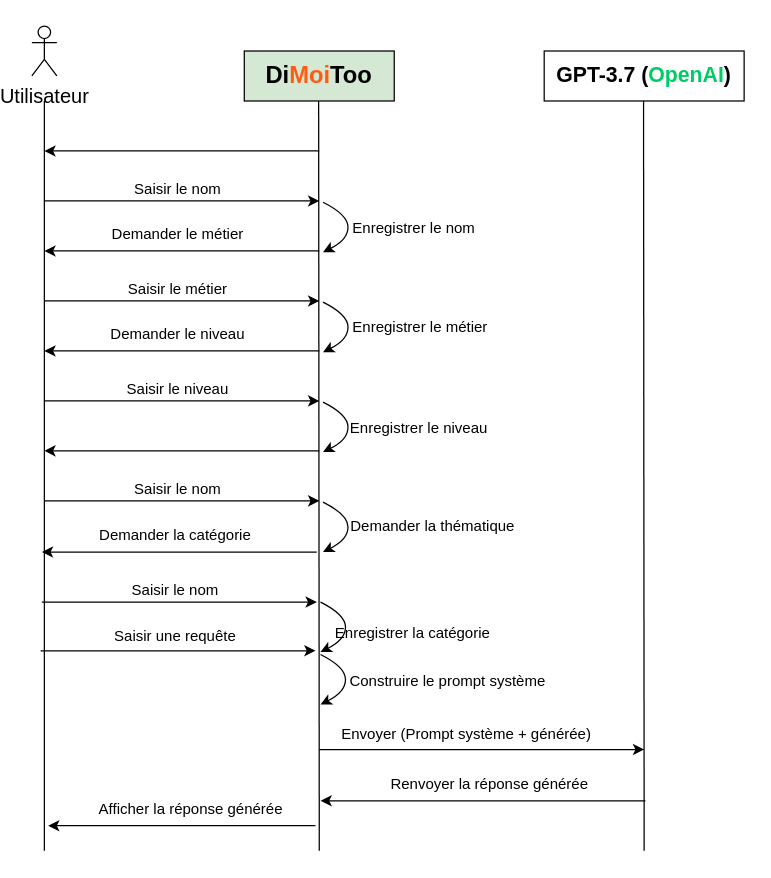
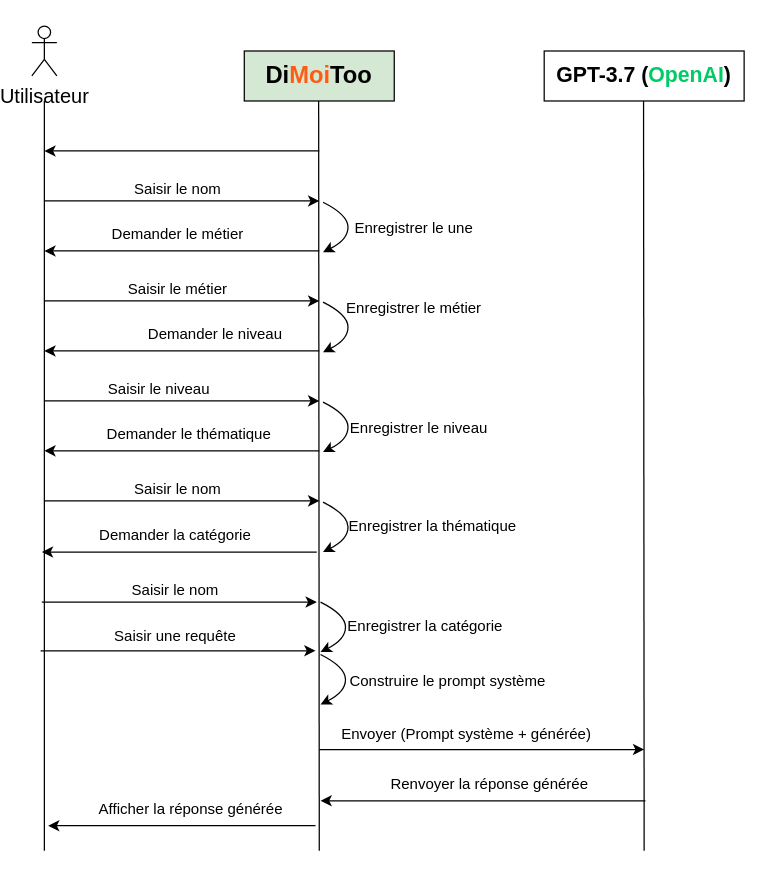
  <mxCell id="0" />
  <mxCell id="1" parent="0" />
  <mxCell id="2" value="Utilisateur" style="shape=umlActor;verticalLabelPosition=bottom;verticalAlign=top;html=1;outlineConnect=0;fontSize=16;" vertex="1" parent="1"><mxGeometry x="20" y="20" width="20" height="40" as="geometry" /></mxCell>
  <mxCell id="3" value="&lt;b style=&quot;font-size: 19px;&quot;&gt;Di&lt;font style=&quot;font-size: 19px;&quot; color=&quot;#ff5b14&quot;&gt;Moi&lt;/font&gt;Too&lt;/b&gt;" style="rounded=0;whiteSpace=wrap;html=1;fillColor=#d5e8d4;" vertex="1" parent="1"><mxGeometry x="190" y="40" width="120" height="40" as="geometry" /></mxCell>
  <mxCell id="4" value="" style="endArrow=none;html=1;rounded=0;" edge="1" parent="1"><mxGeometry width="50" height="50" relative="1" as="geometry"><mxPoint x="30" y="680" as="sourcePoint" /><mxPoint x="30" y="80" as="targetPoint" /></mxGeometry></mxCell>
  <mxCell id="5" value="" style="endArrow=none;html=1;rounded=0;" edge="1" parent="1"><mxGeometry width="50" height="50" relative="1" as="geometry"><mxPoint x="250" y="680" as="sourcePoint" /><mxPoint x="249.5" y="80" as="targetPoint" /></mxGeometry></mxCell>
  <mxCell id="6" value="&lt;b style=&quot;font-size: 17px;&quot;&gt;GPT-3.7 (&lt;font color=&quot;#00cc66&quot; style=&quot;font-size: 17px;&quot;&gt;OpenAI&lt;/font&gt;)&lt;/b&gt;" style="rounded=0;whiteSpace=wrap;html=1;fontSize=17;" vertex="1" parent="1"><mxGeometry x="430" y="40" width="160" height="40" as="geometry" /></mxCell>
  <mxCell id="7" value="" style="endArrow=none;html=1;rounded=0;" edge="1" parent="1"><mxGeometry width="50" height="50" relative="1" as="geometry"><mxPoint x="510" y="680" as="sourcePoint" /><mxPoint x="509.5" y="80" as="targetPoint" /></mxGeometry></mxCell>
  <mxCell id="8" value="" style="endArrow=classic;html=1;rounded=0;" edge="1" parent="1"><mxGeometry width="50" height="50" relative="1" as="geometry"><mxPoint x="250" y="120" as="sourcePoint" /><mxPoint x="30" y="120" as="targetPoint" /></mxGeometry></mxCell>
  <mxCell id="9" value="" style="endArrow=classic;html=1;rounded=0;" edge="1" parent="1"><mxGeometry width="50" height="50" relative="1" as="geometry"><mxPoint x="30" y="160" as="sourcePoint" /><mxPoint x="250" y="160" as="targetPoint" /></mxGeometry></mxCell>
  <mxCell id="10" value="Saisir le nom" style="text;html=1;align=center;verticalAlign=middle;whiteSpace=wrap;rounded=0;" vertex="1" parent="1"><mxGeometry x="72" y="141" width="130" height="20" as="geometry" /></mxCell>
  <mxCell id="11" value="" style="curved=1;endArrow=classic;html=1;rounded=0;" edge="1" parent="1"><mxGeometry width="50" height="50" relative="1" as="geometry"><mxPoint x="253" y="161" as="sourcePoint" /><mxPoint x="253" y="201" as="targetPoint" /><Array as="points"><mxPoint x="273" y="171" /><mxPoint x="273" y="191" /></Array></mxGeometry></mxCell>
- <mxCell id="12" value="Enregistrer le nom" style="text;html=1;align=center;verticalAlign=middle;whiteSpace=wrap;rounded=0;" vertex="1" parent="1"><mxGeometry x="261" y="172" width="130" height="20" as="geometry" /></mxCell>
+ <mxCell id="12" value="Enregistrer le une" style="text;html=1;align=center;verticalAlign=middle;whiteSpace=wrap;rounded=0;" vertex="1" parent="1"><mxGeometry x="261" y="172" width="130" height="20" as="geometry" /></mxCell>
  <mxCell id="13" value="" style="endArrow=classic;html=1;rounded=0;" edge="1" parent="1"><mxGeometry width="50" height="50" relative="1" as="geometry"><mxPoint x="250" y="200" as="sourcePoint" /><mxPoint x="30" y="200" as="targetPoint" /></mxGeometry></mxCell>
  <mxCell id="14" value="Demander le métier" style="text;html=1;align=center;verticalAlign=middle;whiteSpace=wrap;rounded=0;" vertex="1" parent="1"><mxGeometry x="72" y="177" width="130" height="20" as="geometry" /></mxCell>
  <mxCell id="15" value="" style="endArrow=classic;html=1;rounded=0;" edge="1" parent="1"><mxGeometry width="50" height="50" relative="1" as="geometry"><mxPoint x="30" y="240" as="sourcePoint" /><mxPoint x="250" y="240" as="targetPoint" /></mxGeometry></mxCell>
  <mxCell id="16" value="Saisir le métier" style="text;html=1;align=center;verticalAlign=middle;whiteSpace=wrap;rounded=0;" vertex="1" parent="1"><mxGeometry x="72" y="221" width="130" height="20" as="geometry" /></mxCell>
  <mxCell id="17" value="" style="curved=1;endArrow=classic;html=1;rounded=0;" edge="1" parent="1"><mxGeometry width="50" height="50" relative="1" as="geometry"><mxPoint x="253" y="241" as="sourcePoint" /><mxPoint x="253" y="281" as="targetPoint" /><Array as="points"><mxPoint x="273" y="251" /><mxPoint x="273" y="271" /></Array></mxGeometry></mxCell>
- <mxCell id="18" value="Enregistrer le métier" style="text;html=1;align=center;verticalAlign=middle;whiteSpace=wrap;rounded=0;" vertex="1" parent="1"><mxGeometry x="266" y="251" width="130" height="20" as="geometry" /></mxCell>
+ <mxCell id="18" value="Enregistrer le métier" style="text;html=1;align=center;verticalAlign=middle;whiteSpace=wrap;rounded=0;" vertex="1" parent="1"><mxGeometry x="261" y="236" width="130" height="20" as="geometry" /></mxCell>
  <mxCell id="19" value="" style="endArrow=classic;html=1;rounded=0;" edge="1" parent="1"><mxGeometry width="50" height="50" relative="1" as="geometry"><mxPoint x="250" y="280" as="sourcePoint" /><mxPoint x="30" y="280" as="targetPoint" /></mxGeometry></mxCell>
- <mxCell id="20" value="Demander le niveau" style="text;html=1;align=center;verticalAlign=middle;whiteSpace=wrap;rounded=0;" vertex="1" parent="1"><mxGeometry x="72" y="257" width="130" height="20" as="geometry" /></mxCell>
+ <mxCell id="20" value="Demander le niveau" style="text;html=1;align=center;verticalAlign=middle;whiteSpace=wrap;rounded=0;" vertex="1" parent="1"><mxGeometry x="102" y="257" width="130" height="20" as="geometry" /></mxCell>
  <mxCell id="21" value="" style="endArrow=classic;html=1;rounded=0;" edge="1" parent="1"><mxGeometry width="50" height="50" relative="1" as="geometry"><mxPoint x="30" y="320" as="sourcePoint" /><mxPoint x="250" y="320" as="targetPoint" /></mxGeometry></mxCell>
- <mxCell id="22" value="Saisir le niveau" style="text;html=1;align=center;verticalAlign=middle;whiteSpace=wrap;rounded=0;" vertex="1" parent="1"><mxGeometry x="72" y="301" width="130" height="20" as="geometry" /></mxCell>
+ <mxCell id="22" value="Saisir le niveau" style="text;html=1;align=center;verticalAlign=middle;whiteSpace=wrap;rounded=0;" vertex="1" parent="1"><mxGeometry x="57" y="301" width="130" height="20" as="geometry" /></mxCell>
  <mxCell id="23" value="" style="curved=1;endArrow=classic;html=1;rounded=0;" edge="1" parent="1"><mxGeometry width="50" height="50" relative="1" as="geometry"><mxPoint x="253" y="321" as="sourcePoint" /><mxPoint x="253" y="361" as="targetPoint" /><Array as="points"><mxPoint x="273" y="331" /><mxPoint x="273" y="351" /></Array></mxGeometry></mxCell>
  <mxCell id="24" value="Enregistrer le niveau" style="text;html=1;align=center;verticalAlign=middle;whiteSpace=wrap;rounded=0;" vertex="1" parent="1"><mxGeometry x="265" y="332" width="130" height="20" as="geometry" /></mxCell>
  <mxCell id="25" value="" style="endArrow=classic;html=1;rounded=0;" edge="1" parent="1"><mxGeometry width="50" height="50" relative="1" as="geometry"><mxPoint x="250" y="360" as="sourcePoint" /><mxPoint x="30" y="360" as="targetPoint" /></mxGeometry></mxCell>
+ <mxCell id="26" value="Demander le thématique" style="text;html=1;align=center;verticalAlign=middle;whiteSpace=wrap;rounded=0;" vertex="1" parent="1"><mxGeometry x="72" y="337" width="148" height="20" as="geometry" /></mxCell>
  <mxCell id="27" value="" style="endArrow=classic;html=1;rounded=0;" edge="1" parent="1"><mxGeometry width="50" height="50" relative="1" as="geometry"><mxPoint x="30" y="400" as="sourcePoint" /><mxPoint x="250" y="400" as="targetPoint" /></mxGeometry></mxCell>
  <mxCell id="28" value="Saisir le nom" style="text;html=1;align=center;verticalAlign=middle;whiteSpace=wrap;rounded=0;" vertex="1" parent="1"><mxGeometry x="72" y="381" width="130" height="20" as="geometry" /></mxCell>
  <mxCell id="29" value="" style="curved=1;endArrow=classic;html=1;rounded=0;" edge="1" parent="1"><mxGeometry width="50" height="50" relative="1" as="geometry"><mxPoint x="253" y="401" as="sourcePoint" /><mxPoint x="253" y="441" as="targetPoint" /><Array as="points"><mxPoint x="273" y="411" /><mxPoint x="273" y="431" /></Array></mxGeometry></mxCell>
- <mxCell id="30" value="Demander la thématique" style="text;html=1;align=center;verticalAlign=middle;whiteSpace=wrap;rounded=0;" vertex="1" parent="1"><mxGeometry x="272" y="411" width="138" height="20" as="geometry" /></mxCell>
+ <mxCell id="30" value="Enregistrer la thématique" style="text;html=1;align=center;verticalAlign=middle;whiteSpace=wrap;rounded=0;" vertex="1" parent="1"><mxGeometry x="272" y="411" width="138" height="20" as="geometry" /></mxCell>
  <mxCell id="31" value="" style="endArrow=classic;html=1;rounded=0;" edge="1" parent="1"><mxGeometry width="50" height="50" relative="1" as="geometry"><mxPoint x="248" y="441" as="sourcePoint" /><mxPoint x="28" y="441" as="targetPoint" /></mxGeometry></mxCell>
  <mxCell id="32" value="Demander la catégorie" style="text;html=1;align=center;verticalAlign=middle;whiteSpace=wrap;rounded=0;" vertex="1" parent="1"><mxGeometry x="70" y="418" width="130" height="20" as="geometry" /></mxCell>
  <mxCell id="33" value="" style="endArrow=classic;html=1;rounded=0;" edge="1" parent="1"><mxGeometry width="50" height="50" relative="1" as="geometry"><mxPoint x="28" y="481" as="sourcePoint" /><mxPoint x="248" y="481" as="targetPoint" /></mxGeometry></mxCell>
  <mxCell id="34" value="Saisir le nom" style="text;html=1;align=center;verticalAlign=middle;whiteSpace=wrap;rounded=0;" vertex="1" parent="1"><mxGeometry x="70" y="462" width="130" height="20" as="geometry" /></mxCell>
  <mxCell id="35" value="" style="curved=1;endArrow=classic;html=1;rounded=0;" edge="1" parent="1"><mxGeometry width="50" height="50" relative="1" as="geometry"><mxPoint x="251" y="481" as="sourcePoint" /><mxPoint x="251" y="521" as="targetPoint" /><Array as="points"><mxPoint x="271" y="491" /><mxPoint x="271" y="511" /></Array></mxGeometry></mxCell>
- <mxCell id="36" value="Enregistrer la catégorie" style="text;html=1;align=center;verticalAlign=middle;whiteSpace=wrap;rounded=0;" vertex="1" parent="1"><mxGeometry x="260" y="496" width="130" height="20" as="geometry" /></mxCell>
+ <mxCell id="36" value="Enregistrer la catégorie" style="text;html=1;align=center;verticalAlign=middle;whiteSpace=wrap;rounded=0;" vertex="1" parent="1"><mxGeometry x="270" y="491" width="130" height="20" as="geometry" /></mxCell>
  <mxCell id="37" value="" style="endArrow=classic;html=1;rounded=0;" edge="1" parent="1"><mxGeometry width="50" height="50" relative="1" as="geometry"><mxPoint x="250" y="599" as="sourcePoint" /><mxPoint x="510" y="599" as="targetPoint" /></mxGeometry></mxCell>
  <mxCell id="38" value="" style="endArrow=classic;html=1;rounded=0;" edge="1" parent="1"><mxGeometry width="50" height="50" relative="1" as="geometry"><mxPoint x="27" y="520" as="sourcePoint" /><mxPoint x="247" y="520" as="targetPoint" /></mxGeometry></mxCell>
  <mxCell id="39" value="Saisir une requête" style="text;html=1;align=center;verticalAlign=middle;whiteSpace=wrap;rounded=0;" vertex="1" parent="1"><mxGeometry x="70" y="499" width="130" height="20" as="geometry" /></mxCell>
  <mxCell id="40" value="" style="curved=1;endArrow=classic;html=1;rounded=0;" edge="1" parent="1"><mxGeometry width="50" height="50" relative="1" as="geometry"><mxPoint x="251" y="523" as="sourcePoint" /><mxPoint x="251" y="563" as="targetPoint" /><Array as="points"><mxPoint x="271" y="533" /><mxPoint x="271" y="553" /></Array></mxGeometry></mxCell>
  <mxCell id="41" value="Construire le prompt système" style="text;html=1;align=center;verticalAlign=middle;whiteSpace=wrap;rounded=0;" vertex="1" parent="1"><mxGeometry x="258" y="535" width="190" height="20" as="geometry" /></mxCell>
  <mxCell id="42" value="Envoyer (Prompt système + générée)" style="text;html=1;align=center;verticalAlign=middle;whiteSpace=wrap;rounded=0;" vertex="1" parent="1"><mxGeometry x="266" y="577" width="204" height="20" as="geometry" /></mxCell>
  <mxCell id="43" value="" style="endArrow=classic;html=1;rounded=0;" edge="1" parent="1"><mxGeometry width="50" height="50" relative="1" as="geometry"><mxPoint x="511" y="640" as="sourcePoint" /><mxPoint x="251" y="640" as="targetPoint" /></mxGeometry></mxCell>
  <mxCell id="44" value="Renvoyer la réponse générée" style="text;html=1;align=center;verticalAlign=middle;whiteSpace=wrap;rounded=0;" vertex="1" parent="1"><mxGeometry x="293" y="617" width="187" height="20" as="geometry" /></mxCell>
  <mxCell id="45" value="" style="endArrow=classic;html=1;rounded=0;" edge="1" parent="1"><mxGeometry width="50" height="50" relative="1" as="geometry"><mxPoint x="247" y="660" as="sourcePoint" /><mxPoint x="33" y="660" as="targetPoint" /></mxGeometry></mxCell>
  <mxCell id="46" value="Afficher la réponse générée" style="text;html=1;align=center;verticalAlign=middle;whiteSpace=wrap;rounded=0;" vertex="1" parent="1"><mxGeometry x="54" y="637" width="187" height="20" as="geometry" /></mxCell>
